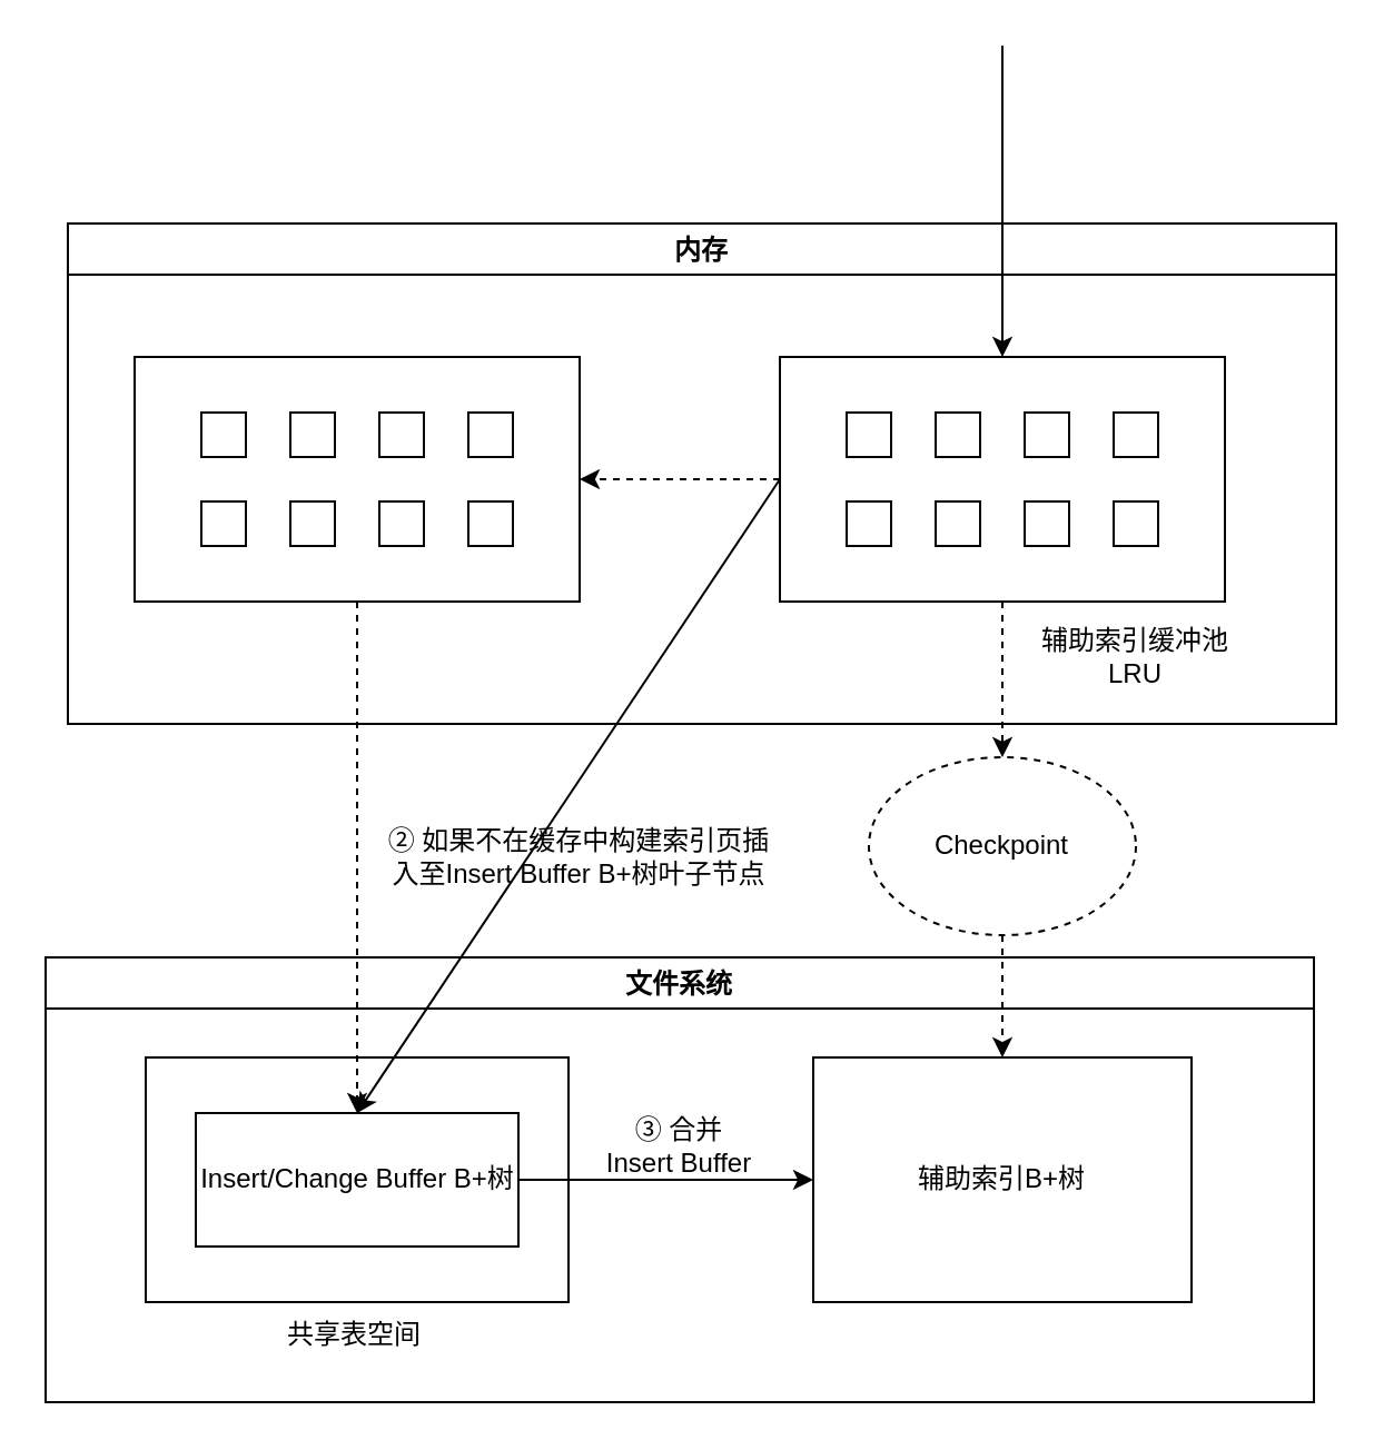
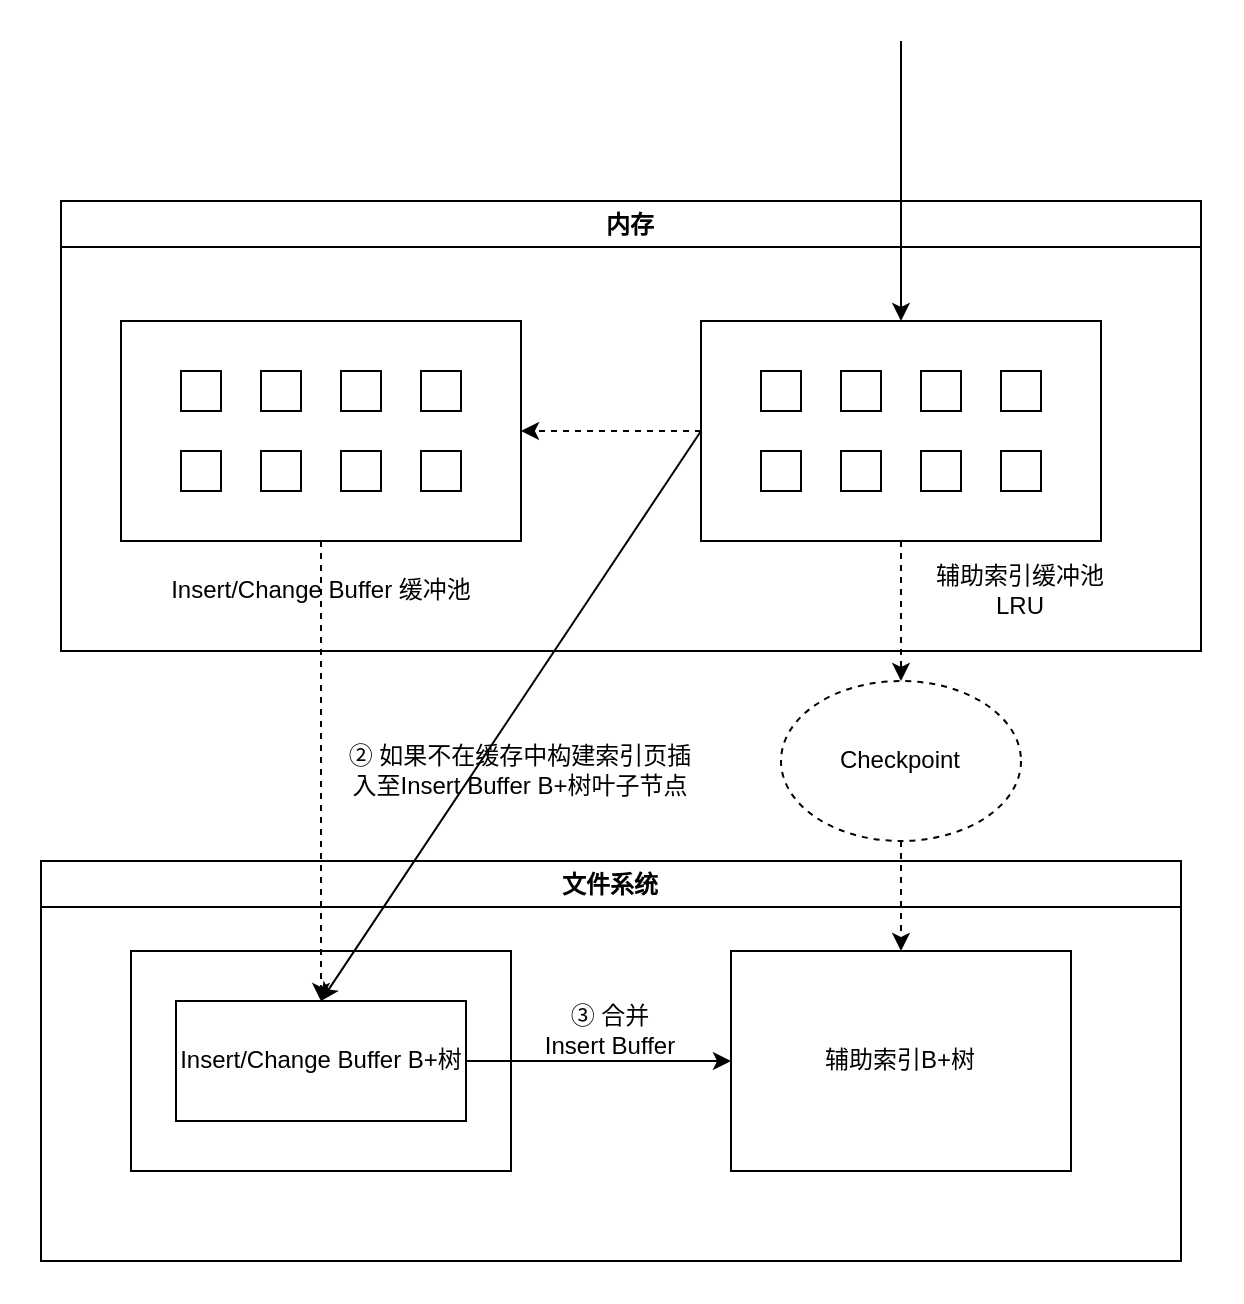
  <mxCell id="0" />
  <mxCell id="1" parent="0" />
  <mxCell id="2" value="内存" style="swimlane;" vertex="1" parent="1"><mxGeometry x="30" y="100" width="570" height="225" as="geometry" /></mxCell>
  <mxCell id="3" value="" style="rounded=0;whiteSpace=wrap;html=1;" vertex="1" parent="2"><mxGeometry x="30" y="60" width="200" height="110" as="geometry" /></mxCell>
+ <mxCell id="4" value="Insert/Change Buffer 缓冲池" style="text;html=1;strokeColor=none;fillColor=none;align=center;verticalAlign=middle;whiteSpace=wrap;rounded=0;" vertex="1" parent="2"><mxGeometry x="52.5" y="180" width="155" height="30" as="geometry" /></mxCell>
  <mxCell id="5" style="edgeStyle=orthogonalEdgeStyle;rounded=0;orthogonalLoop=1;jettySize=auto;html=1;exitX=0;exitY=0.5;exitDx=0;exitDy=0;entryX=1;entryY=0.5;entryDx=0;entryDy=0;dashed=1;" edge="1" parent="2" source="6" target="3"><mxGeometry relative="1" as="geometry" /></mxCell>
  <mxCell id="6" value="" style="rounded=0;whiteSpace=wrap;html=1;" vertex="1" parent="2"><mxGeometry x="320" y="60" width="200" height="110" as="geometry" /></mxCell>
  <mxCell id="7" value="辅助索引缓冲池&lt;br&gt;LRU" style="text;html=1;strokeColor=none;fillColor=none;align=center;verticalAlign=middle;whiteSpace=wrap;rounded=0;" vertex="1" parent="2"><mxGeometry x="431.25" y="180" width="97.5" height="30" as="geometry" /></mxCell>
  <mxCell id="8" value="" style="rounded=0;whiteSpace=wrap;html=1;" vertex="1" parent="2"><mxGeometry x="60" y="85" width="20" height="20" as="geometry" /></mxCell>
  <mxCell id="9" value="" style="rounded=0;whiteSpace=wrap;html=1;" vertex="1" parent="2"><mxGeometry x="60" y="125" width="20" height="20" as="geometry" /></mxCell>
  <mxCell id="10" value="" style="rounded=0;whiteSpace=wrap;html=1;" vertex="1" parent="2"><mxGeometry x="100" y="85" width="20" height="20" as="geometry" /></mxCell>
  <mxCell id="11" value="" style="rounded=0;whiteSpace=wrap;html=1;" vertex="1" parent="2"><mxGeometry x="100" y="125" width="20" height="20" as="geometry" /></mxCell>
  <mxCell id="12" value="" style="rounded=0;whiteSpace=wrap;html=1;" vertex="1" parent="2"><mxGeometry x="140" y="85" width="20" height="20" as="geometry" /></mxCell>
  <mxCell id="13" value="" style="rounded=0;whiteSpace=wrap;html=1;" vertex="1" parent="2"><mxGeometry x="180" y="125" width="20" height="20" as="geometry" /></mxCell>
  <mxCell id="14" value="" style="rounded=0;whiteSpace=wrap;html=1;" vertex="1" parent="2"><mxGeometry x="140" y="125" width="20" height="20" as="geometry" /></mxCell>
  <mxCell id="15" value="" style="rounded=0;whiteSpace=wrap;html=1;" vertex="1" parent="2"><mxGeometry x="180" y="85" width="20" height="20" as="geometry" /></mxCell>
  <mxCell id="16" value="" style="rounded=0;whiteSpace=wrap;html=1;" vertex="1" parent="2"><mxGeometry x="350" y="85" width="20" height="20" as="geometry" /></mxCell>
  <mxCell id="17" value="" style="rounded=0;whiteSpace=wrap;html=1;" vertex="1" parent="2"><mxGeometry x="350" y="125" width="20" height="20" as="geometry" /></mxCell>
  <mxCell id="18" value="" style="rounded=0;whiteSpace=wrap;html=1;" vertex="1" parent="2"><mxGeometry x="390" y="125" width="20" height="20" as="geometry" /></mxCell>
  <mxCell id="19" value="" style="rounded=0;whiteSpace=wrap;html=1;" vertex="1" parent="2"><mxGeometry x="390" y="85" width="20" height="20" as="geometry" /></mxCell>
  <mxCell id="20" value="" style="rounded=0;whiteSpace=wrap;html=1;" vertex="1" parent="2"><mxGeometry x="430" y="85" width="20" height="20" as="geometry" /></mxCell>
  <mxCell id="21" value="" style="rounded=0;whiteSpace=wrap;html=1;" vertex="1" parent="2"><mxGeometry x="430" y="125" width="20" height="20" as="geometry" /></mxCell>
  <mxCell id="22" value="" style="rounded=0;whiteSpace=wrap;html=1;" vertex="1" parent="2"><mxGeometry x="470" y="85" width="20" height="20" as="geometry" /></mxCell>
  <mxCell id="23" value="" style="rounded=0;whiteSpace=wrap;html=1;" vertex="1" parent="2"><mxGeometry x="470" y="125" width="20" height="20" as="geometry" /></mxCell>
  <mxCell id="24" value="文件系统" style="swimlane;" vertex="1" parent="1"><mxGeometry x="20" y="430" width="570" height="200" as="geometry" /></mxCell>
  <mxCell id="25" value="" style="rounded=0;whiteSpace=wrap;html=1;" vertex="1" parent="24"><mxGeometry x="45" y="45" width="190" height="110" as="geometry" /></mxCell>
- <mxCell id="26" value="共享表空间" style="text;html=1;strokeColor=none;fillColor=none;align=center;verticalAlign=middle;whiteSpace=wrap;rounded=0;" vertex="1" parent="24"><mxGeometry x="89" y="155" width="100" height="30" as="geometry" /></mxCell>
  <mxCell id="27" style="edgeStyle=orthogonalEdgeStyle;rounded=0;orthogonalLoop=1;jettySize=auto;html=1;exitX=1;exitY=0.5;exitDx=0;exitDy=0;entryX=0;entryY=0.5;entryDx=0;entryDy=0;" edge="1" parent="24" source="28" target="29"><mxGeometry relative="1" as="geometry" /></mxCell>
  <mxCell id="28" value="Insert/Change Buffer B+树" style="rounded=0;whiteSpace=wrap;html=1;" vertex="1" parent="24"><mxGeometry x="67.5" y="70" width="145" height="60" as="geometry" /></mxCell>
  <mxCell id="29" value="辅助索引B+树" style="rounded=0;whiteSpace=wrap;html=1;" vertex="1" parent="24"><mxGeometry x="345" y="45" width="170" height="110" as="geometry" /></mxCell>
  <mxCell id="30" value="③ 合并Insert Buffer" style="text;html=1;strokeColor=none;fillColor=none;align=center;verticalAlign=middle;whiteSpace=wrap;rounded=0;" vertex="1" parent="24"><mxGeometry x="251.25" y="70" width="67.5" height="30" as="geometry" /></mxCell>
  <mxCell id="31" value="" style="endArrow=classic;html=1;rounded=0;" edge="1" parent="1"><mxGeometry width="50" height="50" relative="1" as="geometry"><mxPoint x="450" y="20" as="sourcePoint" /><mxPoint x="450" y="160" as="targetPoint" /></mxGeometry></mxCell>
  <mxCell id="32" value="" style="endArrow=classic;html=1;rounded=0;exitX=0;exitY=0.5;exitDx=0;exitDy=0;entryX=0.5;entryY=0;entryDx=0;entryDy=0;" edge="1" parent="1" source="6" target="28"><mxGeometry width="50" height="50" relative="1" as="geometry"><mxPoint x="360" y="290" as="sourcePoint" /><mxPoint x="410" y="240" as="targetPoint" /></mxGeometry></mxCell>
  <mxCell id="33" style="edgeStyle=orthogonalEdgeStyle;rounded=0;orthogonalLoop=1;jettySize=auto;html=1;exitX=0.5;exitY=1;exitDx=0;exitDy=0;entryX=0.5;entryY=0;entryDx=0;entryDy=0;dashed=1;" edge="1" parent="1" source="3" target="28"><mxGeometry relative="1" as="geometry" /></mxCell>
  <mxCell id="34" value="② 如果不在缓存中构建索引页插入至Insert Buffer B+树叶子节点" style="text;html=1;strokeColor=none;fillColor=none;align=center;verticalAlign=middle;whiteSpace=wrap;rounded=0;" vertex="1" parent="1"><mxGeometry x="170" y="370" width="180" height="30" as="geometry" /></mxCell>
  <mxCell id="35" style="edgeStyle=orthogonalEdgeStyle;rounded=0;orthogonalLoop=1;jettySize=auto;html=1;exitX=0.5;exitY=1;exitDx=0;exitDy=0;dashed=1;" edge="1" parent="1" source="36" target="29"><mxGeometry relative="1" as="geometry" /></mxCell>
  <mxCell id="36" value="Checkpoint" style="ellipse;whiteSpace=wrap;html=1;dashed=1;" vertex="1" parent="1"><mxGeometry x="390" y="340" width="120" height="80" as="geometry" /></mxCell>
  <mxCell id="37" style="edgeStyle=orthogonalEdgeStyle;rounded=0;orthogonalLoop=1;jettySize=auto;html=1;exitX=0.5;exitY=1;exitDx=0;exitDy=0;dashed=1;" edge="1" parent="1" source="6" target="36"><mxGeometry relative="1" as="geometry" /></mxCell>
